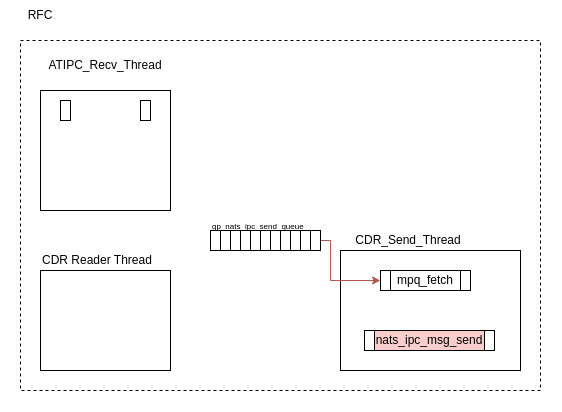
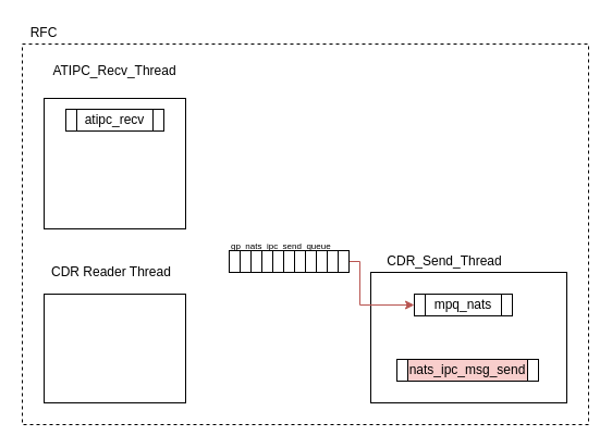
  <mxCell id="0" />
  <mxCell id="1" parent="0" />
  <mxCell id="2" value="" style="rounded=0;whiteSpace=wrap;html=1;dashed=1;perimeterSpacing=1;strokeWidth=1;" parent="1" vertex="1"><mxGeometry x="20" y="40" width="520" height="350" as="geometry" /></mxCell>
- <mxCell id="3" value="RFC" style="text;html=1;align=center;verticalAlign=middle;whiteSpace=wrap;rounded=0;" parent="1" vertex="1"><mxGeometry x="20" y="5" width="40" height="20" as="geometry" /></mxCell>
+ <mxCell id="3" value="RFC" style="text;html=1;align=center;verticalAlign=middle;whiteSpace=wrap;rounded=0;" parent="1" vertex="1"><mxGeometry x="20" y="20" width="40" height="20" as="geometry" /></mxCell>
  <mxCell id="4" value="" style="rounded=0;whiteSpace=wrap;html=1;" parent="1" vertex="1"><mxGeometry x="40" y="90" width="130" height="120" as="geometry" /></mxCell>
  <mxCell id="5" value="ATIPC_Recv_Thread" style="text;html=1;align=center;verticalAlign=middle;whiteSpace=wrap;rounded=0;" parent="1" vertex="1"><mxGeometry x="45" y="55" width="120" height="20" as="geometry" /></mxCell>
  <mxCell id="6" value="" style="group" parent="1" vertex="1" connectable="0"><mxGeometry x="60" y="100" width="90" height="20" as="geometry" /></mxCell>
+ <mxCell id="7" value="atipc_recv" style="rounded=0;whiteSpace=wrap;html=1;" parent="6" vertex="1"><mxGeometry x="10" width="70" height="20" as="geometry" /></mxCell>
  <mxCell id="8" value="" style="rounded=0;whiteSpace=wrap;html=1;" parent="6" vertex="1"><mxGeometry x="80" width="10" height="20" as="geometry" /></mxCell>
  <mxCell id="9" value="" style="rounded=0;whiteSpace=wrap;html=1;" parent="6" vertex="1"><mxGeometry width="10" height="20" as="geometry" /></mxCell>
  <mxCell id="10" value="" style="rounded=0;whiteSpace=wrap;html=1;" parent="1" vertex="1"><mxGeometry x="340" y="250" width="180" height="120" as="geometry" /></mxCell>
  <mxCell id="11" value="CDR_Send_Thread" style="text;html=1;align=center;verticalAlign=middle;whiteSpace=wrap;rounded=0;" parent="1" vertex="1"><mxGeometry x="340" y="230" width="136" height="20" as="geometry" /></mxCell>
  <mxCell id="12" value="" style="group" parent="1" vertex="1" connectable="0"><mxGeometry x="380" y="270" width="90" height="20" as="geometry" /></mxCell>
- <mxCell id="13" value="mpq_fetch" style="rounded=0;whiteSpace=wrap;html=1;" parent="12" vertex="1"><mxGeometry x="10" width="70" height="20" as="geometry" /></mxCell>
+ <mxCell id="13" value="mpq_nats" style="rounded=0;whiteSpace=wrap;html=1;" parent="12" vertex="1"><mxGeometry x="10" width="70" height="20" as="geometry" /></mxCell>
  <mxCell id="14" value="" style="rounded=0;whiteSpace=wrap;html=1;" parent="12" vertex="1"><mxGeometry x="80" width="10" height="20" as="geometry" /></mxCell>
  <mxCell id="15" value="" style="rounded=0;whiteSpace=wrap;html=1;" parent="12" vertex="1"><mxGeometry width="10" height="20" as="geometry" /></mxCell>
  <mxCell id="16" value="" style="group" parent="1" vertex="1" connectable="0"><mxGeometry x="364" y="330" width="130" height="20" as="geometry" /></mxCell>
  <mxCell id="17" value="" style="rounded=0;whiteSpace=wrap;html=1;" parent="16" vertex="1"><mxGeometry width="10" height="20" as="geometry" /></mxCell>
  <mxCell id="18" value="nats_ipc_msg_send" style="rounded=0;whiteSpace=wrap;html=1;fillColor=#f8cecc;" parent="16" vertex="1"><mxGeometry x="10" width="110" height="20" as="geometry" /></mxCell>
  <mxCell id="19" value="" style="rounded=0;whiteSpace=wrap;html=1;" parent="16" vertex="1"><mxGeometry x="120" width="10" height="20" as="geometry" /></mxCell>
  <mxCell id="20" value="&lt;font style=&quot;font-size: 8px;&quot;&gt;gp_nats_ipc_send_queue&lt;/font&gt;" style="text;html=1;align=left;verticalAlign=middle;whiteSpace=wrap;rounded=0;" parent="1" vertex="1"><mxGeometry x="210" y="220" width="106" height="10" as="geometry" /></mxCell>
  <mxCell id="21" style="edgeStyle=orthogonalEdgeStyle;rounded=0;orthogonalLoop=1;jettySize=auto;html=1;exitX=1;exitY=0.5;exitDx=0;exitDy=0;entryX=0;entryY=0.5;entryDx=0;entryDy=0;fillColor=#f8cecc;strokeColor=#b85450;" parent="1" source="35" target="15" edge="1"><mxGeometry relative="1" as="geometry"><Array as="points"><mxPoint x="330" y="240" /><mxPoint x="330" y="280" /></Array></mxGeometry></mxCell>
- <mxCell id="22" value="CDR Reader Thread" style="text;html=1;align=left;verticalAlign=middle;whiteSpace=wrap;rounded=0;" parent="1" vertex="1"><mxGeometry x="40" y="250" width="130" height="20" as="geometry" /></mxCell>
+ <mxCell id="22" value="CDR Reader Thread" style="text;html=1;align=left;verticalAlign=middle;whiteSpace=wrap;rounded=0;" parent="1" vertex="1"><mxGeometry x="45" y="240" width="130" height="20" as="geometry" /></mxCell>
  <mxCell id="23" value="" style="rounded=0;whiteSpace=wrap;html=1;" parent="1" vertex="1"><mxGeometry x="40" y="270" width="130" height="100" as="geometry" /></mxCell>
  <mxCell id="24" value="" style="group" parent="1" vertex="1" connectable="0"><mxGeometry x="210" y="230" width="110" height="20" as="geometry" /></mxCell>
  <mxCell id="25" value="" style="rounded=0;whiteSpace=wrap;html=1;" parent="24" vertex="1"><mxGeometry width="10" height="20" as="geometry" /></mxCell>
  <mxCell id="26" value="" style="rounded=0;whiteSpace=wrap;html=1;" parent="24" vertex="1"><mxGeometry x="10" width="10" height="20" as="geometry" /></mxCell>
  <mxCell id="27" value="" style="rounded=0;whiteSpace=wrap;html=1;" parent="24" vertex="1"><mxGeometry x="20" width="10" height="20" as="geometry" /></mxCell>
  <mxCell id="28" value="" style="rounded=0;whiteSpace=wrap;html=1;" parent="24" vertex="1"><mxGeometry x="30" width="10" height="20" as="geometry" /></mxCell>
  <mxCell id="29" value="" style="rounded=0;whiteSpace=wrap;html=1;" parent="24" vertex="1"><mxGeometry x="40" width="10" height="20" as="geometry" /></mxCell>
  <mxCell id="30" value="" style="rounded=0;whiteSpace=wrap;html=1;" parent="24" vertex="1"><mxGeometry x="50" width="10" height="20" as="geometry" /></mxCell>
  <mxCell id="31" value="" style="rounded=0;whiteSpace=wrap;html=1;" parent="24" vertex="1"><mxGeometry x="60" width="10" height="20" as="geometry" /></mxCell>
  <mxCell id="32" value="" style="rounded=0;whiteSpace=wrap;html=1;" parent="24" vertex="1"><mxGeometry x="70" width="10" height="20" as="geometry" /></mxCell>
  <mxCell id="33" value="" style="rounded=0;whiteSpace=wrap;html=1;" parent="24" vertex="1"><mxGeometry x="80" width="10" height="20" as="geometry" /></mxCell>
  <mxCell id="34" value="" style="rounded=0;whiteSpace=wrap;html=1;" parent="24" vertex="1"><mxGeometry x="90" width="10" height="20" as="geometry" /></mxCell>
  <mxCell id="35" value="" style="rounded=0;whiteSpace=wrap;html=1;" parent="24" vertex="1"><mxGeometry x="100" width="10" height="20" as="geometry" /></mxCell>
